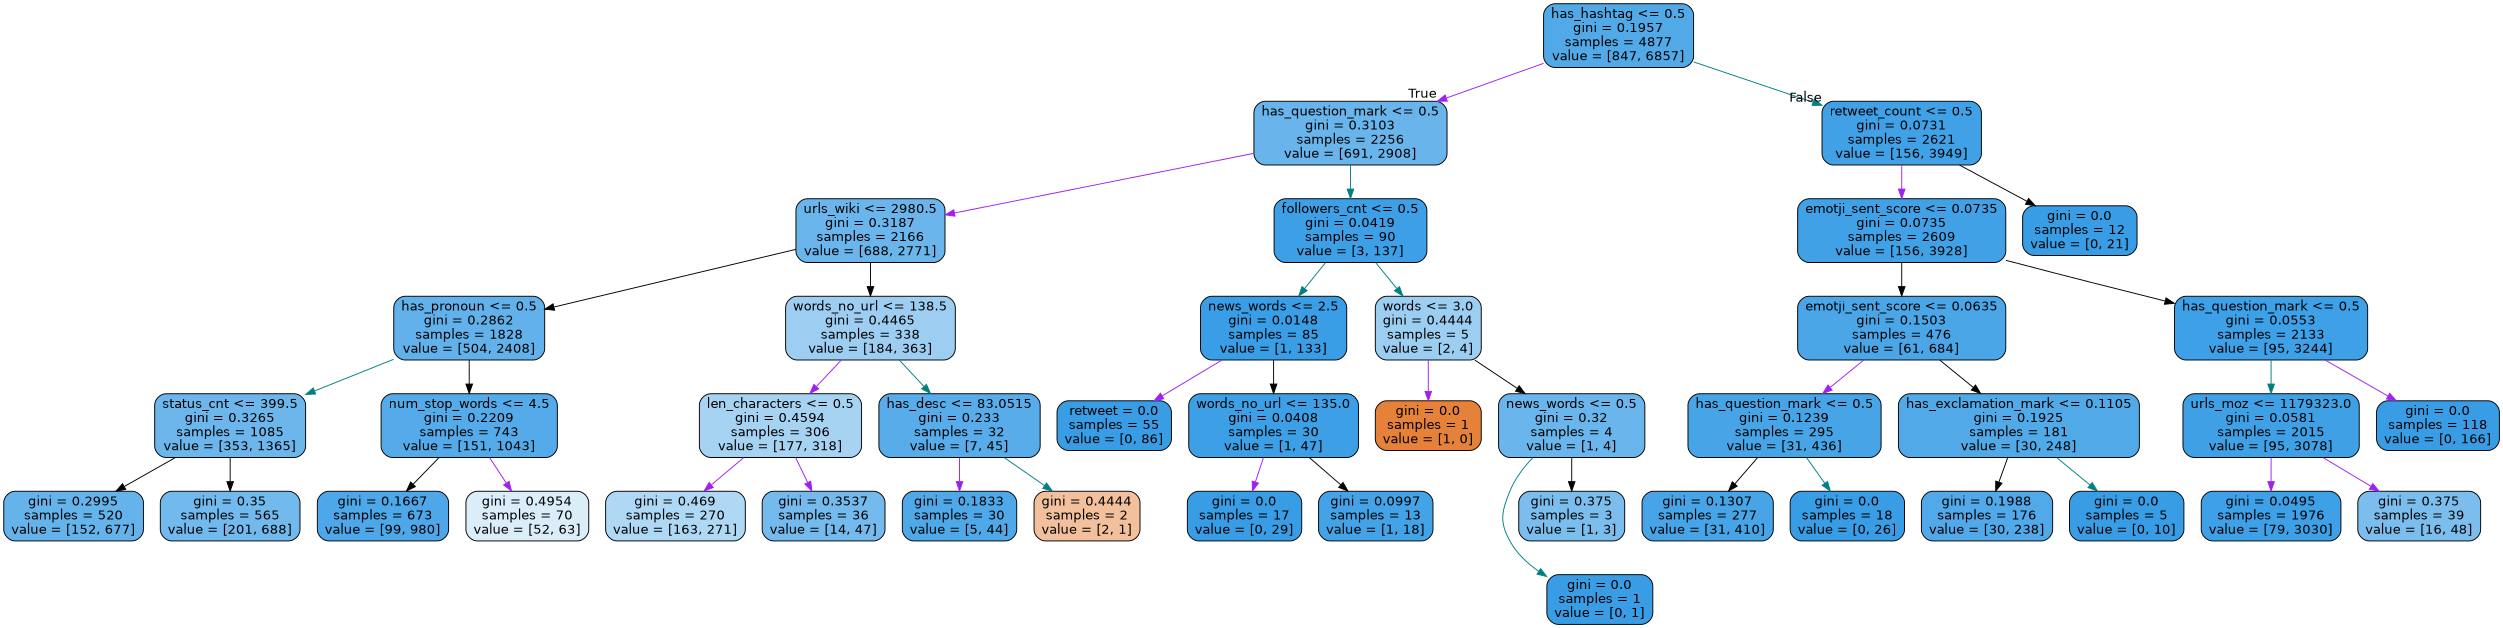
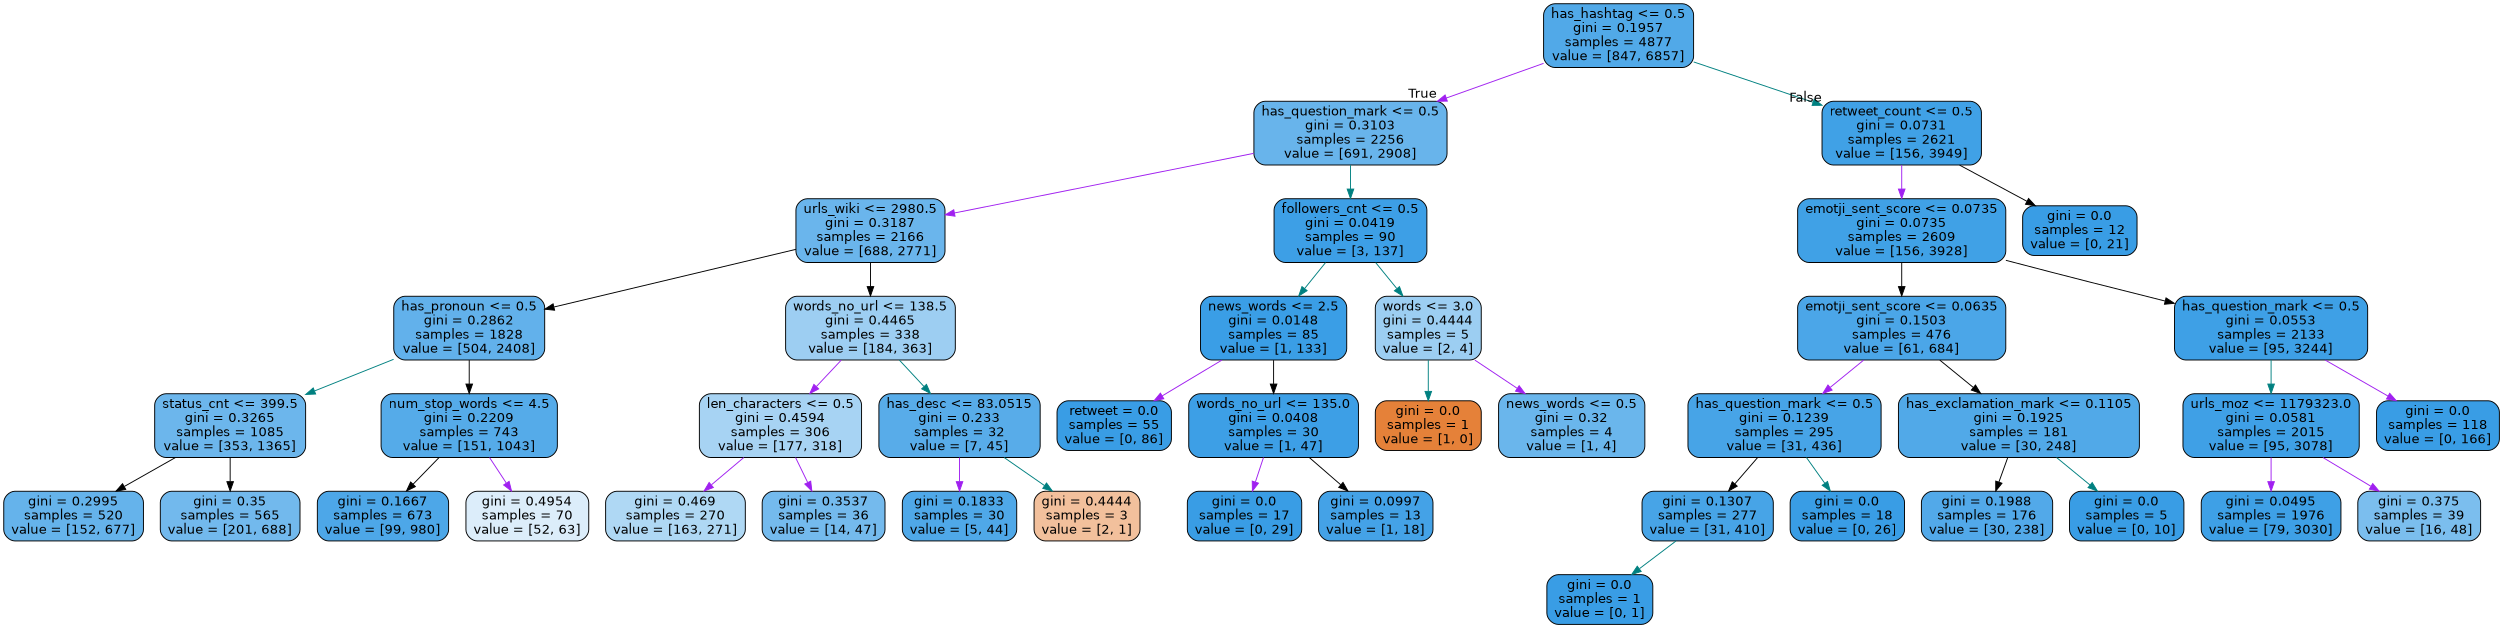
  digraph {
    node [color=black fillcolor="#399de5ff" fontname=helvetica shape=box style="filled, rounded"]
    edge [color=black fontname=helvetica]
    n1 [fillcolor="#399de5e0" label="has_hashtag <= 0.5\ngini = 0.1957\nsamples = 4877\nvalue = [847, 6857]"]
    n2 [fillcolor="#399de5c2" label="has_question_mark <= 0.5\ngini = 0.3103\nsamples = 2256\nvalue = [691, 2908]"]
    n3 [fillcolor="#399de5f5" label="retweet_count <= 0.5\ngini = 0.0731\nsamples = 2621\nvalue = [156, 3949]"]
    n4 [fillcolor="#399de5c0" label="urls_wiki <= 2980.5\ngini = 0.3187\nsamples = 2166\nvalue = [688, 2771]"]
    n5 [fillcolor="#399de5f9" label="followers_cnt <= 0.5\ngini = 0.0419\nsamples = 90\nvalue = [3, 137]"]
    n6 [fillcolor="#399de5f5" label="emotji_sent_score <= 0.0735\ngini = 0.0735\nsamples = 2609\nvalue = [156, 3928]"]
    n7 [label="gini = 0.0\nsamples = 12\nvalue = [0, 21]"]
    n8 [fillcolor="#399de5ca" label="has_pronoun <= 0.5\ngini = 0.2862\nsamples = 1828\nvalue = [504, 2408]"]
    n9 [fillcolor="#399de57e" label="words_no_url <= 138.5\ngini = 0.4465\nsamples = 338\nvalue = [184, 363]"]
    n10 [fillcolor="#399de5fd" label="news_words <= 2.5\ngini = 0.0148\nsamples = 85\nvalue = [1, 133]"]
    n11 [fillcolor="#399de57f" label="words <= 3.0\ngini = 0.4444\nsamples = 5\nvalue = [2, 4]"]
    n12 [fillcolor="#399de5bd" label="status_cnt <= 399.5\ngini = 0.3265\nsamples = 1085\nvalue = [353, 1365]"]
    n13 [fillcolor="#399de5da" label="num_stop_words <= 4.5\ngini = 0.2209\nsamples = 743\nvalue = [151, 1043]"]
    n14 [fillcolor="#399de571" label="len_characters <= 0.5\ngini = 0.4594\nsamples = 306\nvalue = [177, 318]"]
    n15 [fillcolor="#399de5d7" label="has_desc <= 83.0515\ngini = 0.233\nsamples = 32\nvalue = [7, 45]"]
    n16 [fillcolor="#399de5c6" label="gini = 0.2995\nsamples = 520\nvalue = [152, 677]"]
    n17 [fillcolor="#399de5b5" label="gini = 0.35\nsamples = 565\nvalue = [201, 688]"]
    n18 [fillcolor="#399de5e5" label="gini = 0.1667\nsamples = 673\nvalue = [99, 980]"]
    n19 [fillcolor="#399de52d" label="gini = 0.4954\nsamples = 70\nvalue = [52, 63]"]
    n20 [fillcolor="#399de566" label="gini = 0.469\nsamples = 270\nvalue = [163, 271]"]
    n21 [fillcolor="#399de5b3" label="gini = 0.3537\nsamples = 36\nvalue = [14, 47]"]
    n22 [fillcolor="#399de5e2" label="gini = 0.1833\nsamples = 30\nvalue = [5, 44]"]
-   n23 [fillcolor="#e581397f" label="gini = 0.4444\nsamples = 2\nvalue = [2, 1]"]
+   n23 [fillcolor="#e581397f" label="gini = 0.4444\nsamples = 3\nvalue = [2, 1]"]
    n24 [label="retweet = 0.0\nsamples = 55\nvalue = [0, 86]"]
    n25 [fillcolor="#399de5fa" label="words_no_url <= 135.0\ngini = 0.0408\nsamples = 30\nvalue = [1, 47]"]
    n26 [fillcolor="#e58139ff" label="gini = 0.0\nsamples = 1\nvalue = [1, 0]"]
    n27 [fillcolor="#399de5bf" label="news_words <= 0.5\ngini = 0.32\nsamples = 4\nvalue = [1, 4]"]
    n28 [label="gini = 0.0\nsamples = 17\nvalue = [0, 29]"]
    n29 [fillcolor="#399de5f1" label="gini = 0.0997\nsamples = 13\nvalue = [1, 18]"]
    n30 [label="gini = 0.0\nsamples = 1\nvalue = [0, 1]"]
-   n31 [fillcolor="#399de5aa" label="gini = 0.375\nsamples = 3\nvalue = [1, 3]"]
    n32 [fillcolor="#399de5e8" label="emotji_sent_score <= 0.0635\ngini = 0.1503\nsamples = 476\nvalue = [61, 684]"]
    n33 [fillcolor="#399de5f8" label="has_question_mark <= 0.5\ngini = 0.0553\nsamples = 2133\nvalue = [95, 3244]"]
    n34 [fillcolor="#399de5ed" label="has_question_mark <= 0.5\ngini = 0.1239\nsamples = 295\nvalue = [31, 436]"]
    n35 [fillcolor="#399de5e0" label="has_exclamation_mark <= 0.1105\ngini = 0.1925\nsamples = 181\nvalue = [30, 248]"]
    n36 [fillcolor="#399de5f7" label="urls_moz <= 1179323.0\ngini = 0.0581\nsamples = 2015\nvalue = [95, 3078]"]
    n37 [label="gini = 0.0\nsamples = 118\nvalue = [0, 166]"]
    n38 [fillcolor="#399de5ec" label="gini = 0.1307\nsamples = 277\nvalue = [31, 410]"]
    n39 [label="gini = 0.0\nsamples = 18\nvalue = [0, 26]"]
    n40 [fillcolor="#399de5df" label="gini = 0.1988\nsamples = 176\nvalue = [30, 238]"]
    n41 [label="gini = 0.0\nsamples = 5\nvalue = [0, 10]"]
    n42 [fillcolor="#399de5f8" label="gini = 0.0495\nsamples = 1976\nvalue = [79, 3030]"]
    n43 [fillcolor="#399de5aa" label="gini = 0.375\nsamples = 39\nvalue = [16, 48]"]
    n1 -> n2 [color=purple headlabel=True labelangle=45 labeldistance=2.5]
    n1 -> n3 [color=teal headlabel=False labelangle=-45 labeldistance=2.5]
    n2 -> n4 [color=purple]
    n2 -> n5 [color=teal]
    n3 -> n6 [color=purple]
    n3 -> n7
    n4 -> n8
    n4 -> n9
    n5 -> n10 [color=teal]
    n5 -> n11 [color=teal]
    n6 -> n32
    n6 -> n33
    n8 -> n12 [color=teal]
    n8 -> n13
    n9 -> n14 [color=purple]
    n9 -> n15 [color=teal]
    n10 -> n24 [color=purple]
    n10 -> n25
-   n11 -> n26 [color=purple]
-   n11 -> n27
+   n11 -> n26 [color=teal]
+   n11 -> n27 [color=purple]
    n12 -> n16
    n12 -> n17
    n13 -> n18
    n13 -> n19 [color=purple]
    n14 -> n20 [color=purple]
    n14 -> n21 [color=purple]
    n15 -> n22 [color=purple]
    n15 -> n23 [color=teal]
    n25 -> n28 [color=purple]
    n25 -> n29
-   n27 -> n30 [color=teal]
-   n27 -> n31
+   n38 -> n30 [color=teal]
    n32 -> n34 [color=purple]
    n32 -> n35
    n33 -> n36 [color=teal]
    n33 -> n37 [color=purple]
    n34 -> n38
    n34 -> n39 [color=teal]
    n35 -> n40
    n35 -> n41 [color=teal]
    n36 -> n42 [color=purple]
    n36 -> n43 [color=purple]
  }
